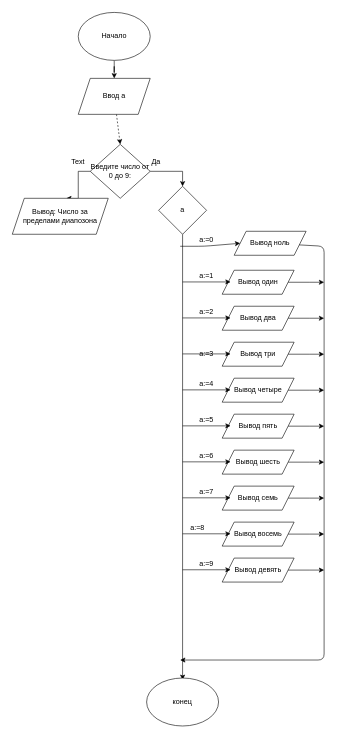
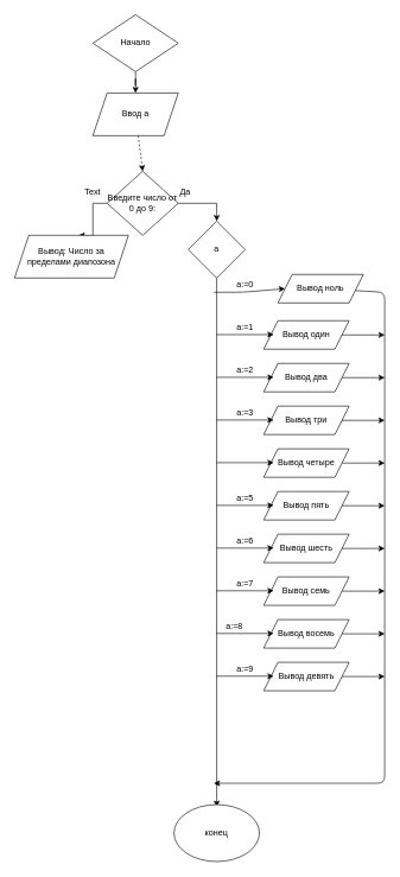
  <mxCell id="0" />
  <mxCell id="1" parent="0" />
  <mxCell id="2" style="edgeStyle=orthogonalEdgeStyle;rounded=0;orthogonalLoop=1;jettySize=auto;html=1;" parent="1" source="3" target="5" edge="1"><mxGeometry relative="1" as="geometry" /></mxCell>
- <mxCell id="3" value="Начало" style="ellipse;whiteSpace=wrap;html=1;" parent="1" vertex="1"><mxGeometry x="130" y="20" width="120" height="80" as="geometry" /></mxCell>
+ <mxCell id="3" value="Начало" style="rhombus;whiteSpace=wrap;html=1;" parent="1" vertex="1"><mxGeometry x="130" y="20" width="120" height="80" as="geometry" /></mxCell>
  <mxCell id="4" style="edgeStyle=none;rounded=0;orthogonalLoop=1;jettySize=auto;html=1;entryX=0.5;entryY=0;entryDx=0;entryDy=0;dashed=1;" parent="1" source="5" target="50" edge="1"><mxGeometry relative="1" as="geometry" /></mxCell>
  <mxCell id="5" value="Ввод a" style="shape=parallelogram;perimeter=parallelogramPerimeter;whiteSpace=wrap;html=1;fixedSize=1;" parent="1" vertex="1"><mxGeometry x="130" y="130" width="120" height="60" as="geometry" /></mxCell>
  <mxCell id="6" style="edgeStyle=orthogonalEdgeStyle;rounded=0;orthogonalLoop=1;jettySize=auto;html=1;" parent="1" source="7" edge="1"><mxGeometry relative="1" as="geometry"><mxPoint x="304" y="1133" as="targetPoint" /></mxGeometry></mxCell>
  <mxCell id="7" value="a" style="rhombus;whiteSpace=wrap;html=1;" parent="1" vertex="1"><mxGeometry x="264" y="310" width="80" height="80" as="geometry" /></mxCell>
  <mxCell id="8" value="Вывод ноль" style="shape=parallelogram;perimeter=parallelogramPerimeter;whiteSpace=wrap;html=1;fixedSize=1;" parent="1" vertex="1"><mxGeometry x="390" y="385" width="120" height="40" as="geometry" /></mxCell>
  <mxCell id="9" style="edgeStyle=orthogonalEdgeStyle;rounded=0;orthogonalLoop=1;jettySize=auto;html=1;" parent="1" source="10" edge="1"><mxGeometry relative="1" as="geometry"><mxPoint x="540" y="470" as="targetPoint" /></mxGeometry></mxCell>
  <mxCell id="10" value="&lt;span&gt;Вывод один&lt;/span&gt;" style="shape=parallelogram;perimeter=parallelogramPerimeter;whiteSpace=wrap;html=1;fixedSize=1;" parent="1" vertex="1"><mxGeometry x="370" y="450" width="120" height="40" as="geometry" /></mxCell>
  <mxCell id="11" style="edgeStyle=orthogonalEdgeStyle;rounded=0;orthogonalLoop=1;jettySize=auto;html=1;" parent="1" source="12" edge="1"><mxGeometry relative="1" as="geometry"><mxPoint x="540" y="530" as="targetPoint" /></mxGeometry></mxCell>
  <mxCell id="12" value="&lt;span&gt;Вывод два&lt;/span&gt;" style="shape=parallelogram;perimeter=parallelogramPerimeter;whiteSpace=wrap;html=1;fixedSize=1;" parent="1" vertex="1"><mxGeometry x="370" y="510" width="120" height="40" as="geometry" /></mxCell>
  <mxCell id="13" style="edgeStyle=orthogonalEdgeStyle;rounded=0;orthogonalLoop=1;jettySize=auto;html=1;" parent="1" source="14" edge="1"><mxGeometry relative="1" as="geometry"><mxPoint x="540" y="590" as="targetPoint" /></mxGeometry></mxCell>
  <mxCell id="14" value="&lt;span&gt;Вывод три&lt;/span&gt;" style="shape=parallelogram;perimeter=parallelogramPerimeter;whiteSpace=wrap;html=1;fixedSize=1;" parent="1" vertex="1"><mxGeometry x="370" y="570" width="120" height="40" as="geometry" /></mxCell>
  <mxCell id="15" style="edgeStyle=orthogonalEdgeStyle;rounded=0;orthogonalLoop=1;jettySize=auto;html=1;" parent="1" source="16" edge="1"><mxGeometry relative="1" as="geometry"><mxPoint x="540" y="650" as="targetPoint" /></mxGeometry></mxCell>
  <mxCell id="16" value="&lt;span&gt;Вывод четыре&lt;/span&gt;" style="shape=parallelogram;perimeter=parallelogramPerimeter;whiteSpace=wrap;html=1;fixedSize=1;" parent="1" vertex="1"><mxGeometry x="370" y="630" width="120" height="40" as="geometry" /></mxCell>
  <mxCell id="17" style="edgeStyle=orthogonalEdgeStyle;rounded=0;orthogonalLoop=1;jettySize=auto;html=1;" parent="1" source="18" edge="1"><mxGeometry relative="1" as="geometry"><mxPoint x="540" y="710" as="targetPoint" /></mxGeometry></mxCell>
  <mxCell id="18" value="&lt;span&gt;Вывод пять&lt;/span&gt;" style="shape=parallelogram;perimeter=parallelogramPerimeter;whiteSpace=wrap;html=1;fixedSize=1;" parent="1" vertex="1"><mxGeometry x="370" y="690" width="120" height="40" as="geometry" /></mxCell>
  <mxCell id="19" style="edgeStyle=orthogonalEdgeStyle;rounded=0;orthogonalLoop=1;jettySize=auto;html=1;" parent="1" source="20" edge="1"><mxGeometry relative="1" as="geometry"><mxPoint x="540" y="770" as="targetPoint" /></mxGeometry></mxCell>
  <mxCell id="20" value="&lt;span&gt;Вывод шесть&lt;/span&gt;" style="shape=parallelogram;perimeter=parallelogramPerimeter;whiteSpace=wrap;html=1;fixedSize=1;" parent="1" vertex="1"><mxGeometry x="370" y="750" width="120" height="40" as="geometry" /></mxCell>
  <mxCell id="21" style="edgeStyle=orthogonalEdgeStyle;rounded=0;orthogonalLoop=1;jettySize=auto;html=1;" parent="1" source="22" edge="1"><mxGeometry relative="1" as="geometry"><mxPoint x="540" y="830" as="targetPoint" /></mxGeometry></mxCell>
  <mxCell id="22" value="Вывод семь" style="shape=parallelogram;perimeter=parallelogramPerimeter;whiteSpace=wrap;html=1;fixedSize=1;" parent="1" vertex="1"><mxGeometry x="370" y="810" width="120" height="40" as="geometry" /></mxCell>
  <mxCell id="23" style="edgeStyle=orthogonalEdgeStyle;rounded=0;orthogonalLoop=1;jettySize=auto;html=1;" parent="1" source="24" edge="1"><mxGeometry relative="1" as="geometry"><mxPoint x="540" y="890" as="targetPoint" /></mxGeometry></mxCell>
  <mxCell id="24" value="Вывод восемь" style="shape=parallelogram;perimeter=parallelogramPerimeter;whiteSpace=wrap;html=1;fixedSize=1;" parent="1" vertex="1"><mxGeometry x="370" y="870" width="120" height="40" as="geometry" /></mxCell>
  <mxCell id="25" style="edgeStyle=orthogonalEdgeStyle;rounded=0;orthogonalLoop=1;jettySize=auto;html=1;" parent="1" source="26" edge="1"><mxGeometry relative="1" as="geometry"><mxPoint x="540" y="950" as="targetPoint" /></mxGeometry></mxCell>
  <mxCell id="26" value="&lt;span&gt;Вывод девять&lt;/span&gt;" style="shape=parallelogram;perimeter=parallelogramPerimeter;whiteSpace=wrap;html=1;fixedSize=1;" parent="1" vertex="1"><mxGeometry x="370" y="930" width="120" height="40" as="geometry" /></mxCell>
  <mxCell id="27" value="" style="endArrow=classic;html=1;entryX=0;entryY=0.5;entryDx=0;entryDy=0;" parent="1" target="8" edge="1"><mxGeometry width="50" height="50" relative="1" as="geometry"><mxPoint x="300" y="410" as="sourcePoint" /><mxPoint x="350" y="380" as="targetPoint" /><Array as="points"><mxPoint x="340" y="410" /></Array></mxGeometry></mxCell>
  <mxCell id="28" value="" style="endArrow=classic;html=1;" parent="1" source="8" edge="1"><mxGeometry width="50" height="50" relative="1" as="geometry"><mxPoint x="490" y="460" as="sourcePoint" /><mxPoint x="300" y="1100" as="targetPoint" /><Array as="points"><mxPoint x="540" y="410" /><mxPoint x="540" y="1100" /></Array></mxGeometry></mxCell>
  <mxCell id="29" value="" style="endArrow=classic;html=1;entryX=0;entryY=0.5;entryDx=0;entryDy=0;" parent="1" edge="1"><mxGeometry width="50" height="50" relative="1" as="geometry"><mxPoint x="304" y="469.5" as="sourcePoint" /><mxPoint x="384" y="469.5" as="targetPoint" /></mxGeometry></mxCell>
  <mxCell id="30" value="" style="endArrow=classic;html=1;entryX=0;entryY=0.5;entryDx=0;entryDy=0;" parent="1" edge="1"><mxGeometry width="50" height="50" relative="1" as="geometry"><mxPoint x="304" y="529.5" as="sourcePoint" /><mxPoint x="384" y="529.5" as="targetPoint" /></mxGeometry></mxCell>
  <mxCell id="31" value="" style="endArrow=classic;html=1;entryX=0;entryY=0.5;entryDx=0;entryDy=0;" parent="1" edge="1"><mxGeometry width="50" height="50" relative="1" as="geometry"><mxPoint x="304" y="589.5" as="sourcePoint" /><mxPoint x="384" y="589.5" as="targetPoint" /></mxGeometry></mxCell>
  <mxCell id="32" value="" style="endArrow=classic;html=1;entryX=0;entryY=0.5;entryDx=0;entryDy=0;" parent="1" edge="1"><mxGeometry width="50" height="50" relative="1" as="geometry"><mxPoint x="304" y="649.5" as="sourcePoint" /><mxPoint x="384" y="649.5" as="targetPoint" /></mxGeometry></mxCell>
  <mxCell id="33" value="" style="endArrow=classic;html=1;entryX=0;entryY=0.5;entryDx=0;entryDy=0;" parent="1" edge="1"><mxGeometry width="50" height="50" relative="1" as="geometry"><mxPoint x="304" y="709.5" as="sourcePoint" /><mxPoint x="384" y="709.5" as="targetPoint" /></mxGeometry></mxCell>
  <mxCell id="34" value="" style="endArrow=classic;html=1;entryX=0;entryY=0.5;entryDx=0;entryDy=0;" parent="1" edge="1"><mxGeometry width="50" height="50" relative="1" as="geometry"><mxPoint x="304" y="769.5" as="sourcePoint" /><mxPoint x="384" y="769.5" as="targetPoint" /></mxGeometry></mxCell>
  <mxCell id="35" value="" style="endArrow=classic;html=1;entryX=0;entryY=0.5;entryDx=0;entryDy=0;" parent="1" edge="1"><mxGeometry width="50" height="50" relative="1" as="geometry"><mxPoint x="304" y="829.5" as="sourcePoint" /><mxPoint x="384" y="829.5" as="targetPoint" /></mxGeometry></mxCell>
  <mxCell id="36" value="" style="endArrow=classic;html=1;entryX=0;entryY=0.5;entryDx=0;entryDy=0;" parent="1" edge="1"><mxGeometry width="50" height="50" relative="1" as="geometry"><mxPoint x="304" y="889.5" as="sourcePoint" /><mxPoint x="384" y="889.5" as="targetPoint" /></mxGeometry></mxCell>
  <mxCell id="37" value="" style="endArrow=classic;html=1;entryX=0;entryY=0.5;entryDx=0;entryDy=0;" parent="1" edge="1"><mxGeometry width="50" height="50" relative="1" as="geometry"><mxPoint x="304" y="949.5" as="sourcePoint" /><mxPoint x="384" y="949.5" as="targetPoint" /></mxGeometry></mxCell>
  <mxCell id="38" value="a:=0" style="text;html=1;strokeColor=none;fillColor=none;align=center;verticalAlign=middle;whiteSpace=wrap;rounded=0;" parent="1" vertex="1"><mxGeometry x="324" y="390" width="40" height="20" as="geometry" /></mxCell>
  <mxCell id="39" value="a:=1" style="text;html=1;strokeColor=none;fillColor=none;align=center;verticalAlign=middle;whiteSpace=wrap;rounded=0;" parent="1" vertex="1"><mxGeometry x="324" y="450" width="40" height="20" as="geometry" /></mxCell>
  <mxCell id="40" value="a:=2" style="text;html=1;strokeColor=none;fillColor=none;align=center;verticalAlign=middle;whiteSpace=wrap;rounded=0;" parent="1" vertex="1"><mxGeometry x="324" y="510" width="40" height="20" as="geometry" /></mxCell>
- <mxCell id="41" value="a:=3" style="text;html=1;strokeColor=none;fillColor=none;align=center;verticalAlign=middle;whiteSpace=wrap;rounded=0;" parent="1" vertex="1"><mxGeometry x="324" y="580" width="40" height="20" as="geometry" /></mxCell>
- <mxCell id="42" value="a:=4" style="text;html=1;strokeColor=none;fillColor=none;align=center;verticalAlign=middle;whiteSpace=wrap;rounded=0;" parent="1" vertex="1"><mxGeometry x="324" y="630" width="40" height="20" as="geometry" /></mxCell>
+ <mxCell id="41" value="a:=3" style="text;html=1;strokeColor=none;fillColor=none;align=center;verticalAlign=middle;whiteSpace=wrap;rounded=0;" parent="1" vertex="1"><mxGeometry x="324" y="570" width="40" height="20" as="geometry" /></mxCell>
  <mxCell id="43" value="a:=5" style="text;html=1;strokeColor=none;fillColor=none;align=center;verticalAlign=middle;whiteSpace=wrap;rounded=0;" parent="1" vertex="1"><mxGeometry x="324" y="690" width="40" height="20" as="geometry" /></mxCell>
  <mxCell id="44" value="&lt;span&gt;a:=6&lt;/span&gt;" style="text;html=1;strokeColor=none;fillColor=none;align=center;verticalAlign=middle;whiteSpace=wrap;rounded=0;" parent="1" vertex="1"><mxGeometry x="324" y="750" width="40" height="20" as="geometry" /></mxCell>
  <mxCell id="45" value="&lt;span&gt;a:=7&lt;/span&gt;" style="text;html=1;strokeColor=none;fillColor=none;align=center;verticalAlign=middle;whiteSpace=wrap;rounded=0;" parent="1" vertex="1"><mxGeometry x="324" y="810" width="40" height="20" as="geometry" /></mxCell>
  <mxCell id="46" value="&lt;span&gt;a:=8&lt;/span&gt;" style="text;html=1;strokeColor=none;fillColor=none;align=center;verticalAlign=middle;whiteSpace=wrap;rounded=0;" parent="1" vertex="1"><mxGeometry x="309" y="870" width="40" height="20" as="geometry" /></mxCell>
  <mxCell id="47" value="&lt;span&gt;a:=9&lt;/span&gt;" style="text;html=1;strokeColor=none;fillColor=none;align=center;verticalAlign=middle;whiteSpace=wrap;rounded=0;" parent="1" vertex="1"><mxGeometry x="324" y="930" width="40" height="20" as="geometry" /></mxCell>
  <mxCell id="48" style="edgeStyle=orthogonalEdgeStyle;rounded=0;orthogonalLoop=1;jettySize=auto;html=1;entryX=0.5;entryY=0;entryDx=0;entryDy=0;" parent="1" source="50" target="7" edge="1"><mxGeometry relative="1" as="geometry" /></mxCell>
  <mxCell id="49" style="edgeStyle=orthogonalEdgeStyle;rounded=0;orthogonalLoop=1;jettySize=auto;html=1;" parent="1" source="50" edge="1"><mxGeometry relative="1" as="geometry"><mxPoint x="110" y="330" as="targetPoint" /></mxGeometry></mxCell>
  <mxCell id="50" value="Введите число от 0 до 9:" style="rhombus;whiteSpace=wrap;html=1;" parent="1" vertex="1"><mxGeometry x="150" y="240" width="100" height="90" as="geometry" /></mxCell>
  <mxCell id="51" value="Вывод: Число за&lt;br&gt;пределами диапозона" style="shape=parallelogram;perimeter=parallelogramPerimeter;whiteSpace=wrap;html=1;fixedSize=1;" parent="1" vertex="1"><mxGeometry x="20" y="330" width="160" height="60" as="geometry" /></mxCell>
  <mxCell id="52" value="конец" style="ellipse;whiteSpace=wrap;html=1;" parent="1" vertex="1"><mxGeometry x="244" y="1130" width="120" height="80" as="geometry" /></mxCell>
  <mxCell id="53" value="Да" style="text;html=1;strokeColor=none;fillColor=none;align=center;verticalAlign=middle;whiteSpace=wrap;rounded=0;" parent="1" vertex="1"><mxGeometry x="240" y="260" width="40" height="20" as="geometry" /></mxCell>
  <mxCell id="54" value="Text" style="text;html=1;strokeColor=none;fillColor=none;align=center;verticalAlign=middle;whiteSpace=wrap;rounded=0;" parent="1" vertex="1"><mxGeometry x="110" y="260" width="40" height="20" as="geometry" /></mxCell>
